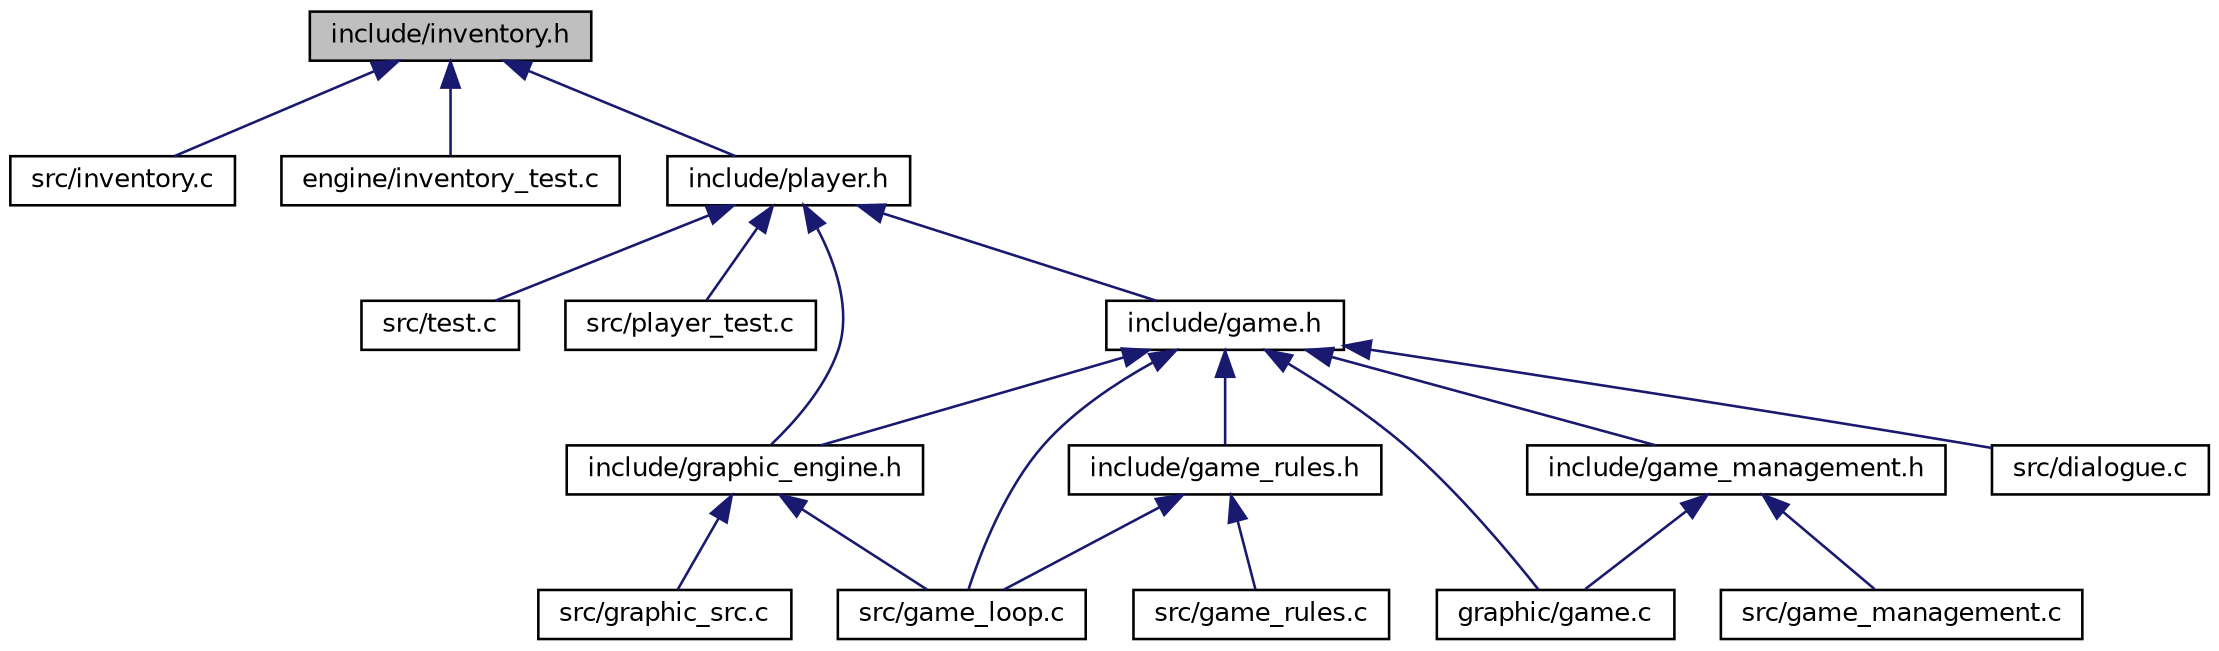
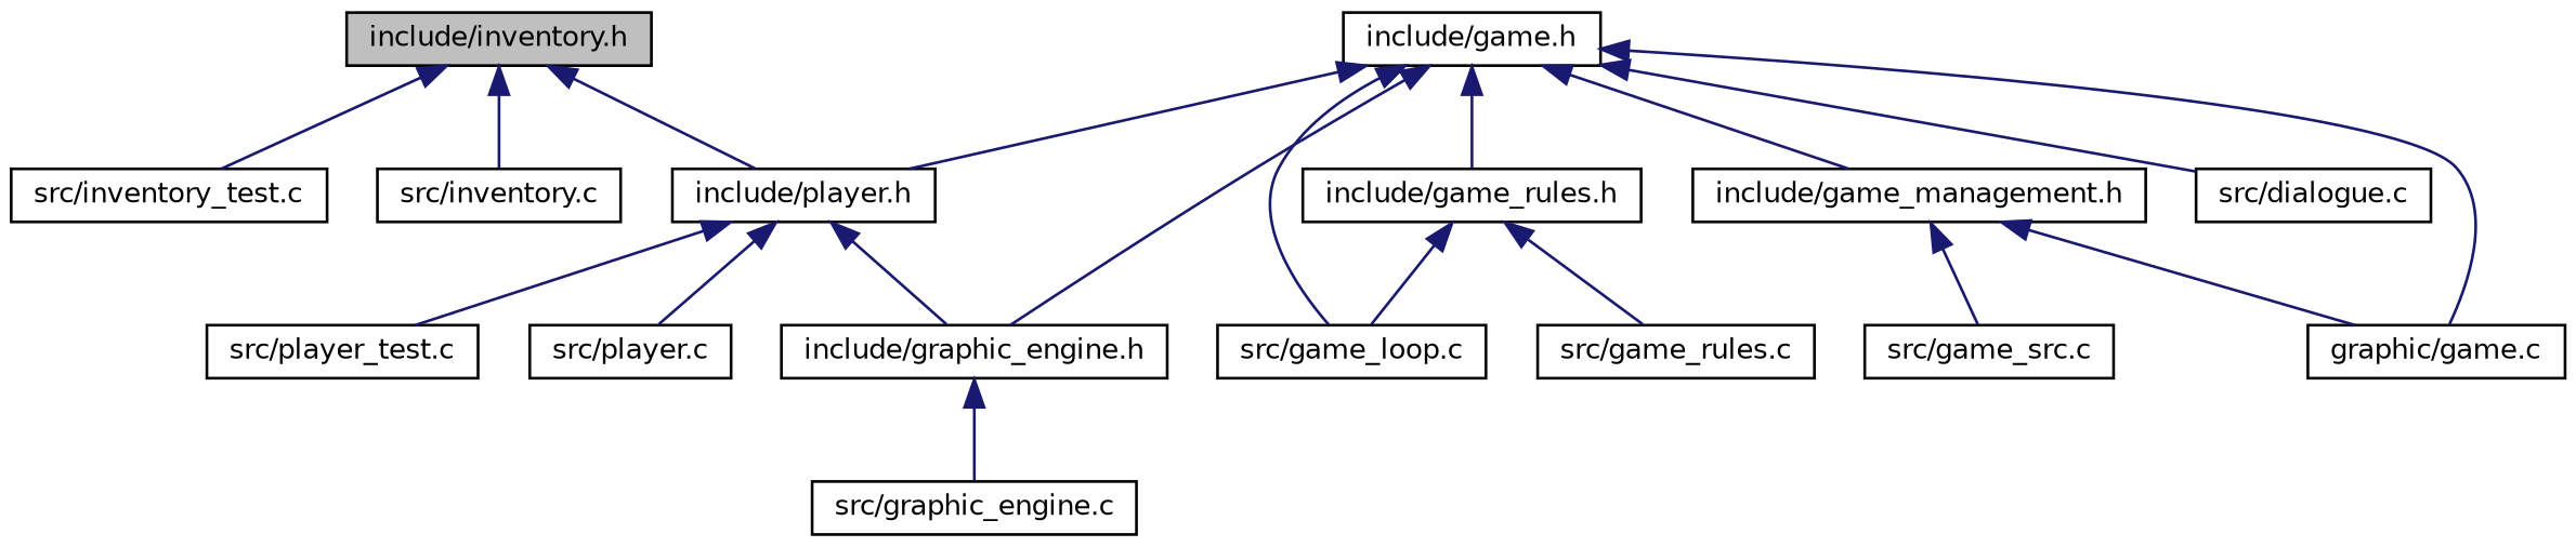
  digraph {
    node [color=black fillcolor=white fontname=Helvetica fontsize=10 shape=record style=filled]
    edge [color=midnightblue dir=back fontname=Helvetica fontsize=10 labelfontname=Helvetica labelfontsize=10 style=solid]
    n1 [fillcolor=grey75 fontcolor=black height=0.2 label="include/inventory.h" width=0.4]
    n2 [height=0.2 label="src/inventory.c" width=0.4]
-   n3 [height=0.2 label="engine/inventory_test.c" width=0.4]
+   n3 [height=0.2 label="src/inventory_test.c" width=0.4]
    n4 [height=0.2 label="include/player.h" width=0.4]
-   n5 [height=0.2 label="src/test.c" width=0.4]
+   n5 [height=0.2 label="src/player.c" width=0.4]
    n6 [height=0.2 label="src/player_test.c" width=0.4]
    n7 [height=0.2 label="include/game.h" width=0.4]
    n8 [height=0.2 label="include/graphic_engine.h" width=0.4]
    n9 [height=0.2 label="src/dialogue.c" width=0.4]
    n10 [height=0.2 label="graphic/game.c" width=0.4]
    n11 [height=0.2 label="src/game_loop.c" width=0.4]
    n12 [height=0.2 label="include/game_management.h" width=0.4]
    n13 [height=0.2 label="include/game_rules.h" width=0.4]
-   n14 [height=0.2 label="src/graphic_src.c" width=0.4]
-   n15 [height=0.2 label="src/game_management.c" width=0.4]
+   n14 [height=0.2 label="src/graphic_engine.c" width=0.4]
+   n15 [height=0.2 label="src/game_src.c" width=0.4]
    n16 [height=0.2 label="src/game_rules.c" width=0.4]
    n1 -> n2
    n1 -> n3
    n1 -> n4
    n4 -> n5
    n4 -> n6
-   n4 -> n7
+   n7 -> n4
    n4 -> n8
    n7 -> n8
    n7 -> n9
    n7 -> n10
    n7 -> n11
    n7 -> n12
    n7 -> n13
-   n8 -> n11
    n8 -> n14
    n12 -> n10
    n12 -> n15
    n13 -> n11
    n13 -> n16
  }
